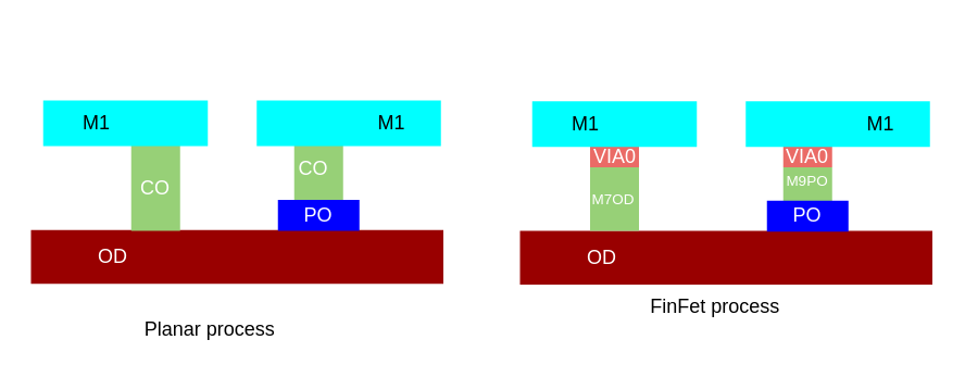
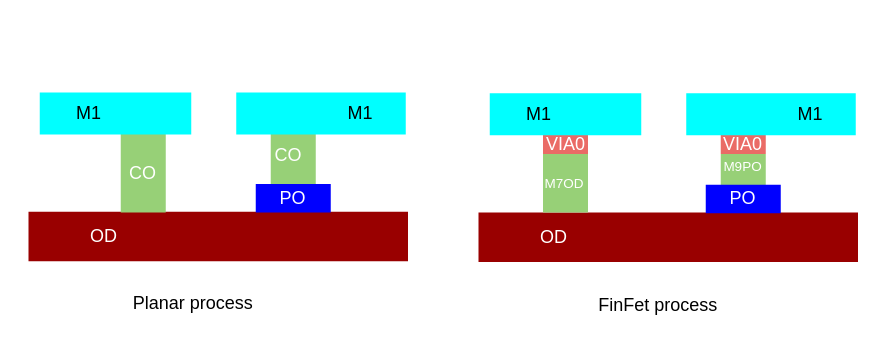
  <mxCell id="0" />
  <mxCell id="1" parent="0" />
  <mxCell id="2" value="" style="rounded=0;whiteSpace=wrap;html=1;fontSize=14;strokeColor=none;strokeWidth=3;fillColor=#97D077;" vertex="1" parent="1"><mxGeometry x="480" y="102" width="30" height="39" as="geometry" /></mxCell>
  <mxCell id="3" value="" style="rounded=0;whiteSpace=wrap;html=1;fontSize=14;strokeColor=none;strokeWidth=3;fillColor=#EA6B66;" vertex="1" parent="1"><mxGeometry x="361.5" y="82" width="30" height="20" as="geometry" /></mxCell>
  <mxCell id="4" value="" style="rounded=0;whiteSpace=wrap;html=1;fontSize=14;fontColor=#0000FF;strokeColor=#990000;strokeWidth=3;fillColor=#990000;" vertex="1" parent="1"><mxGeometry x="20" y="142" width="250" height="30" as="geometry" /></mxCell>
  <mxCell id="5" value="" style="rounded=0;whiteSpace=wrap;html=1;fontSize=14;strokeColor=none;strokeWidth=3;fillColor=#97D077;" vertex="1" parent="1"><mxGeometry x="80" y="82" width="30" height="59" as="geometry" /></mxCell>
  <mxCell id="6" value="" style="rounded=0;whiteSpace=wrap;html=1;fontSize=14;strokeColor=none;strokeWidth=3;fillColor=#0000FF;" vertex="1" parent="1"><mxGeometry x="170" y="122" width="50" height="19" as="geometry" /></mxCell>
  <mxCell id="7" value="" style="rounded=0;whiteSpace=wrap;html=1;fontSize=14;strokeColor=none;strokeWidth=3;fillColor=#97D077;" vertex="1" parent="1"><mxGeometry x="180" y="83" width="30" height="39" as="geometry" /></mxCell>
  <mxCell id="8" value="" style="rounded=0;whiteSpace=wrap;html=1;fontSize=9;fontColor=#FFFFFF;strokeColor=#00FFFF;strokeWidth=3;fillColor=#00FFFF;direction=south;rotation=-90;" vertex="1" parent="1"><mxGeometry x="64" y="26" width="25" height="98" as="geometry" /></mxCell>
  <mxCell id="9" value="" style="rounded=0;whiteSpace=wrap;html=1;fontSize=9;fontColor=#FFFFFF;strokeColor=#00FFFF;strokeWidth=3;fillColor=#00FFFF;direction=south;rotation=-90;" vertex="1" parent="1"><mxGeometry x="201" y="20" width="25" height="110" as="geometry" /></mxCell>
  <mxCell id="10" value="M1" style="text;html=1;strokeColor=none;fillColor=none;align=center;verticalAlign=middle;whiteSpace=wrap;rounded=0;dashed=1;" vertex="1" parent="1"><mxGeometry x="29" y="60" width="60" height="30" as="geometry" /></mxCell>
  <mxCell id="11" value="M1" style="text;html=1;strokeColor=none;fillColor=none;align=center;verticalAlign=middle;whiteSpace=wrap;rounded=0;dashed=1;" vertex="1" parent="1"><mxGeometry x="210" y="60" width="60" height="30" as="geometry" /></mxCell>
  <mxCell id="12" value="&lt;font color=&quot;#FFFFFF&quot;&gt;OD&lt;/font&gt;" style="text;html=1;strokeColor=none;fillColor=none;align=center;verticalAlign=middle;whiteSpace=wrap;rounded=0;dashed=1;" vertex="1" parent="1"><mxGeometry x="56.5" y="142" width="23.5" height="30" as="geometry" /></mxCell>
  <mxCell id="13" value="&lt;font color=&quot;#FFFFFF&quot;&gt;CO&lt;/font&gt;" style="text;html=1;strokeColor=none;fillColor=none;align=center;verticalAlign=middle;whiteSpace=wrap;rounded=0;dashed=1;" vertex="1" parent="1"><mxGeometry x="83.25" y="100" width="23.5" height="30" as="geometry" /></mxCell>
  <mxCell id="14" value="&lt;font color=&quot;#FFFFFF&quot;&gt;CO&lt;/font&gt;" style="text;html=1;strokeColor=none;fillColor=none;align=center;verticalAlign=middle;whiteSpace=wrap;rounded=0;dashed=1;" vertex="1" parent="1"><mxGeometry x="180" y="87.5" width="23.5" height="30" as="geometry" /></mxCell>
  <mxCell id="15" value="&lt;font color=&quot;#FFFFFF&quot;&gt;PO&lt;/font&gt;" style="text;html=1;strokeColor=none;fillColor=none;align=center;verticalAlign=middle;whiteSpace=wrap;rounded=0;dashed=1;" vertex="1" parent="1"><mxGeometry x="183.25" y="116.5" width="23.5" height="30" as="geometry" /></mxCell>
  <mxCell id="16" value="Planar process" style="text;html=1;strokeColor=none;fillColor=none;align=center;verticalAlign=middle;whiteSpace=wrap;rounded=0;fontColor=#000000;" vertex="1" parent="1"><mxGeometry x="73.25" y="187" width="111" height="30" as="geometry" /></mxCell>
  <mxCell id="17" value="" style="rounded=0;whiteSpace=wrap;html=1;fontSize=14;fontColor=#0000FF;strokeColor=#990000;strokeWidth=3;fillColor=#990000;" vertex="1" parent="1"><mxGeometry x="320" y="142.5" width="250" height="30" as="geometry" /></mxCell>
  <mxCell id="18" value="" style="rounded=0;whiteSpace=wrap;html=1;fontSize=14;strokeColor=none;strokeWidth=3;fillColor=#0000FF;" vertex="1" parent="1"><mxGeometry x="470" y="122.5" width="50" height="19" as="geometry" /></mxCell>
  <mxCell id="19" value="" style="rounded=0;whiteSpace=wrap;html=1;fontSize=14;strokeColor=none;strokeWidth=3;fillColor=#EA6B66;" vertex="1" parent="1"><mxGeometry x="480" y="82" width="30" height="20" as="geometry" /></mxCell>
  <mxCell id="20" value="" style="rounded=0;whiteSpace=wrap;html=1;fontSize=9;fontColor=#FFFFFF;strokeColor=#00FFFF;strokeWidth=3;fillColor=#00FFFF;direction=south;rotation=-90;" vertex="1" parent="1"><mxGeometry x="364" y="26.5" width="25" height="98" as="geometry" /></mxCell>
  <mxCell id="21" value="" style="rounded=0;whiteSpace=wrap;html=1;fontSize=9;fontColor=#FFFFFF;strokeColor=#00FFFF;strokeWidth=3;fillColor=#00FFFF;direction=south;rotation=-90;" vertex="1" parent="1"><mxGeometry x="501" y="20.5" width="25" height="110" as="geometry" /></mxCell>
  <mxCell id="22" value="M1" style="text;html=1;strokeColor=none;fillColor=none;align=center;verticalAlign=middle;whiteSpace=wrap;rounded=0;dashed=1;" vertex="1" parent="1"><mxGeometry x="329" y="60.5" width="60" height="30" as="geometry" /></mxCell>
  <mxCell id="23" value="M1" style="text;html=1;strokeColor=none;fillColor=none;align=center;verticalAlign=middle;whiteSpace=wrap;rounded=0;dashed=1;" vertex="1" parent="1"><mxGeometry x="510" y="60.5" width="60" height="30" as="geometry" /></mxCell>
  <mxCell id="24" value="&lt;font color=&quot;#FFFFFF&quot;&gt;OD&lt;/font&gt;" style="text;html=1;strokeColor=none;fillColor=none;align=center;verticalAlign=middle;whiteSpace=wrap;rounded=0;dashed=1;" vertex="1" parent="1"><mxGeometry x="356.5" y="142.5" width="23.5" height="30" as="geometry" /></mxCell>
  <mxCell id="25" value="&lt;font color=&quot;#FFFFFF&quot;&gt;VIA0&lt;/font&gt;" style="text;html=1;strokeColor=none;fillColor=none;align=center;verticalAlign=middle;whiteSpace=wrap;rounded=0;dashed=1;" vertex="1" parent="1"><mxGeometry x="483.25" y="86" width="23.5" height="19" as="geometry" /></mxCell>
  <mxCell id="26" value="&lt;font color=&quot;#FFFFFF&quot;&gt;PO&lt;/font&gt;" style="text;html=1;strokeColor=none;fillColor=none;align=center;verticalAlign=middle;whiteSpace=wrap;rounded=0;dashed=1;" vertex="1" parent="1"><mxGeometry x="483.25" y="117" width="23.5" height="30" as="geometry" /></mxCell>
- <mxCell id="27" value="FinFet process" style="text;html=1;strokeColor=none;fillColor=none;align=center;verticalAlign=middle;whiteSpace=wrap;rounded=0;fontColor=#000000;" vertex="1" parent="1"><mxGeometry x="383.25" y="172.5" width="111" height="30" as="geometry" /></mxCell>
+ <mxCell id="27" value="FinFet process" style="text;html=1;strokeColor=none;fillColor=none;align=center;verticalAlign=middle;whiteSpace=wrap;rounded=0;fontColor=#000000;" vertex="1" parent="1"><mxGeometry x="383.25" y="187.5" width="111" height="30" as="geometry" /></mxCell>
  <mxCell id="28" value="&lt;font color=&quot;#FFFFFF&quot;&gt;VIA0&lt;/font&gt;" style="text;html=1;strokeColor=none;fillColor=none;align=center;verticalAlign=middle;whiteSpace=wrap;rounded=0;dashed=1;" vertex="1" parent="1"><mxGeometry x="364.75" y="86" width="23.5" height="19" as="geometry" /></mxCell>
  <mxCell id="29" value="" style="rounded=0;whiteSpace=wrap;html=1;fontSize=14;strokeColor=none;strokeWidth=3;fillColor=#97D077;" vertex="1" parent="1"><mxGeometry x="361.5" y="102" width="30" height="39" as="geometry" /></mxCell>
  <mxCell id="30" value="&lt;font style=&quot;font-size: 9px&quot; color=&quot;#FFFFFF&quot;&gt;M7OD&lt;/font&gt;" style="text;html=1;strokeColor=none;fillColor=none;align=center;verticalAlign=middle;whiteSpace=wrap;rounded=0;dashed=1;" vertex="1" parent="1"><mxGeometry x="364" y="111" width="23.5" height="19" as="geometry" /></mxCell>
  <mxCell id="31" value="&lt;font style=&quot;font-size: 9px&quot; color=&quot;#FFFFFF&quot;&gt;M9PO&lt;/font&gt;" style="text;html=1;strokeColor=none;fillColor=none;align=center;verticalAlign=middle;whiteSpace=wrap;rounded=0;dashed=1;" vertex="1" parent="1"><mxGeometry x="483.25" y="100" width="23.5" height="19" as="geometry" /></mxCell>
